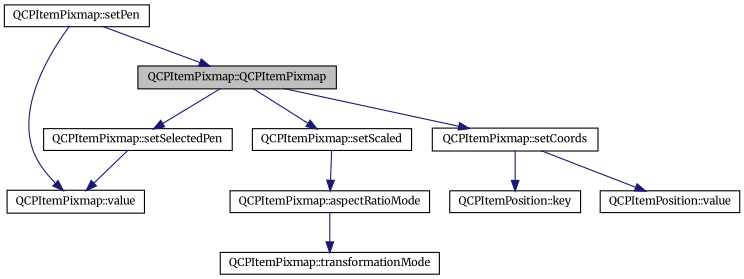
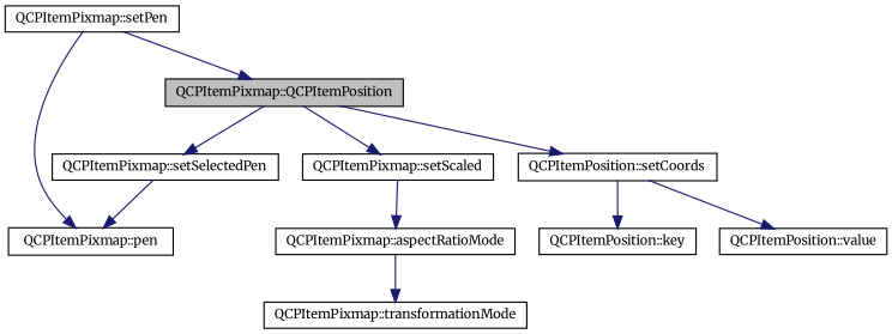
  digraph {
    fontname=Merriweather
    rankdir=TB
    node [color=black fillcolor=white fontname=Merriweather fontsize=10 shape=record style=filled]
    edge [color=midnightblue fontname=Merriweather fontsize=10 labelfontname=Helvetica labelfontsize=10 style=solid]
-   n1 [fillcolor=grey75 fontcolor=black height=0.2 label="QCPItemPixmap::QCPItemPixmap" width=0.4]
-   n2 [height=0.2 label="QCPItemPixmap::setCoords" width=0.4]
+   n1 [fillcolor=grey75 fontcolor=black height=0.2 label="QCPItemPixmap::QCPItemPosition" width=0.4]
+   n2 [height=0.2 label="QCPItemPosition::setCoords" width=0.4]
    n3 [height=0.2 label="QCPItemPixmap::setSelectedPen" width=0.4]
    n4 [height=0.2 label="QCPItemPixmap::setScaled" width=0.4]
    n5 [height=0.2 label="QCPItemPosition::key" width=0.4]
    n6 [height=0.2 label="QCPItemPosition::value" width=0.4]
    n7 [height=0.2 label="QCPItemPixmap::setPen" width=0.4]
-   n8 [height=0.2 label="QCPItemPixmap::value" width=0.4]
+   n8 [height=0.2 label="QCPItemPixmap::pen" width=0.4]
    n9 [height=0.2 label="QCPItemPixmap::aspectRatioMode" width=0.4]
    n10 [height=0.2 label="QCPItemPixmap::transformationMode" width=0.4]
    n1 -> n2
    n1 -> n3
    n1 -> n4
    n2 -> n5
    n2 -> n6
    n3 -> n8
    n4 -> n9
    n7 -> n1
    n7 -> n8
    n9 -> n10
  }
